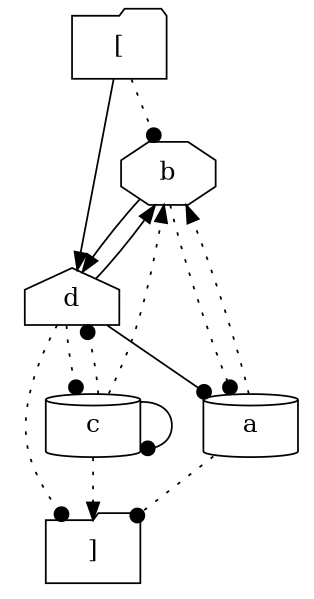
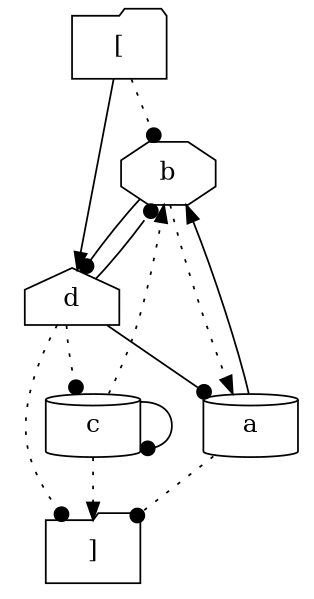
  digraph {
    rankdir=TB
    node [shape=folder]
    edge [arrowhead=dot style=dotted]
    n1 [label="["]
    n2 [label=b shape=octagon]
    n3 [label=d shape=house]
    n4 [label=a shape=cylinder]
    n5 [label="]"]
    n6 [label=c shape=cylinder]
    n1 -> n2
    n1 -> n3 [arrowhead=normal style=solid]
-   n2 -> n3 [arrowhead=normal style=solid]
-   n2 -> n4
-   n3 -> n2 [arrowhead=normal style=solid]
+   n2 -> n3 [style=solid]
+   n2 -> n4 [arrowhead=normal]
+   n3 -> n2 [style=solid]
    n3 -> n4 [style=solid]
    n3 -> n5
    n3 -> n6
-   n4 -> n2 [arrowhead=normal]
+   n4 -> n2 [arrowhead=normal style=solid]
    n4 -> n5
    n6 -> n2 [arrowhead=normal]
-   n6 -> n3
    n6 -> n5 [arrowhead=normal]
    n6 -> n6 [style=solid]
  }
